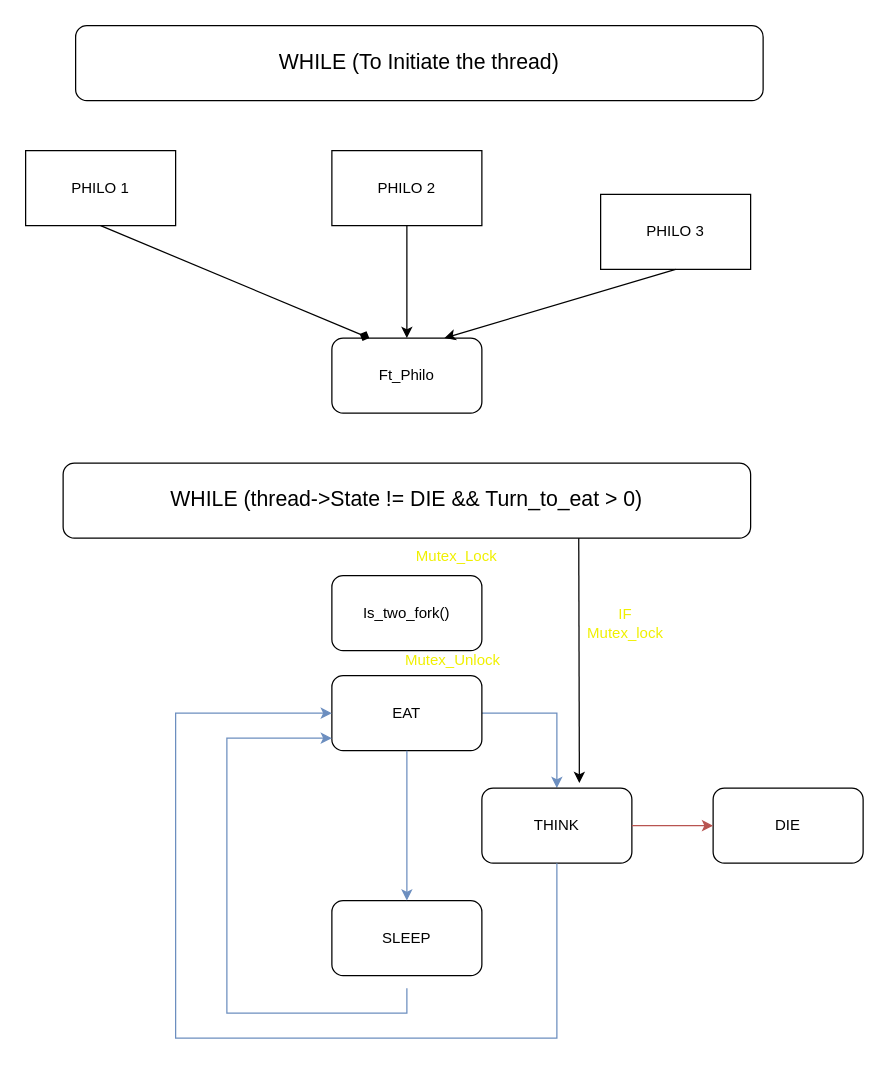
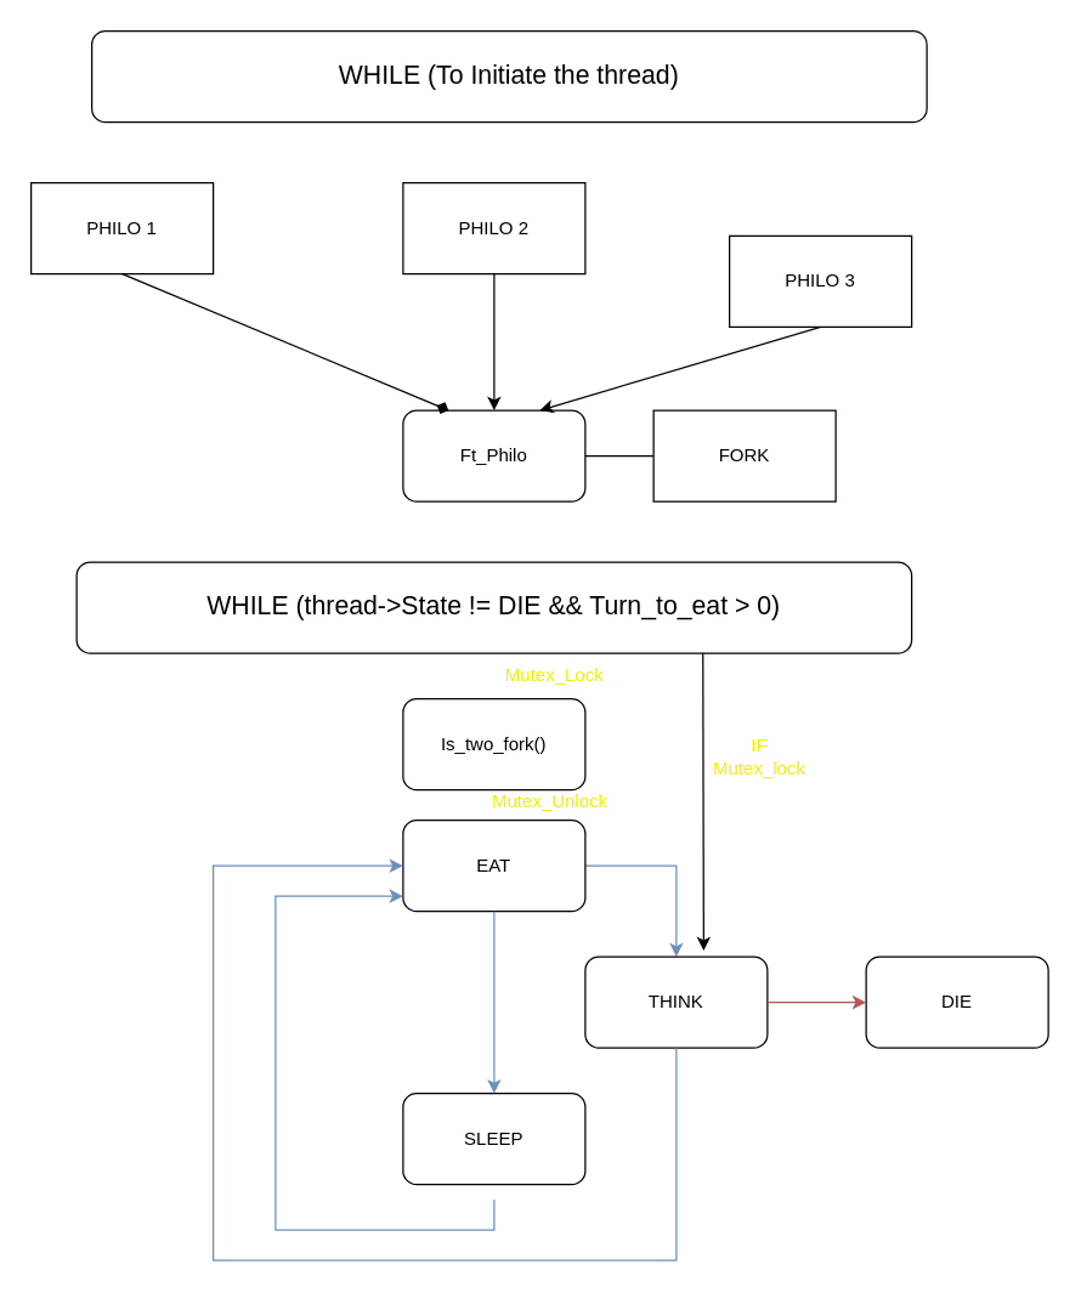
  <mxCell id="0" />
  <mxCell id="1" parent="0" />
  <mxCell id="2" value="PHILO 1" style="whiteSpace=wrap;html=1;" vertex="1" parent="1"><mxGeometry x="20" y="120" width="120" height="60" as="geometry" /></mxCell>
  <mxCell id="3" value="PHILO 2" style="whiteSpace=wrap;html=1;" vertex="1" parent="1"><mxGeometry x="265" y="120" width="120" height="60" as="geometry" /></mxCell>
  <mxCell id="4" value="PHILO 3" style="whiteSpace=wrap;html=1;" vertex="1" parent="1"><mxGeometry x="480" y="155" width="120" height="60" as="geometry" /></mxCell>
  <mxCell id="5" style="edgeStyle=orthogonalEdgeStyle;rounded=0;orthogonalLoop=1;jettySize=auto;html=1;exitX=1;exitY=0.5;exitDx=0;exitDy=0;entryX=0.5;entryY=0;entryDx=0;entryDy=0;endArrow=classic;endFill=1;startArrow=none;startFill=0;fillColor=#dae8fc;strokeColor=#6c8ebf;" edge="1" parent="1" source="7" target="9"><mxGeometry relative="1" as="geometry"><mxPoint x="510" y="570" as="targetPoint" /></mxGeometry></mxCell>
  <mxCell id="6" value="Ft_Philo" style="rounded=1;whiteSpace=wrap;html=1;" vertex="1" parent="1"><mxGeometry x="265" y="270" width="120" height="60" as="geometry" /></mxCell>
  <mxCell id="7" value="EAT" style="rounded=1;whiteSpace=wrap;html=1;" vertex="1" parent="1"><mxGeometry x="265" y="540" width="120" height="60" as="geometry" /></mxCell>
  <mxCell id="8" value="SLEEP" style="rounded=1;whiteSpace=wrap;html=1;" vertex="1" parent="1"><mxGeometry x="265" y="720" width="120" height="60" as="geometry" /></mxCell>
  <mxCell id="9" value="THINK" style="rounded=1;whiteSpace=wrap;html=1;" vertex="1" parent="1"><mxGeometry x="385" y="630" width="120" height="60" as="geometry" /></mxCell>
  <mxCell id="10" style="edgeStyle=orthogonalEdgeStyle;rounded=0;orthogonalLoop=1;jettySize=auto;html=1;exitX=0.5;exitY=1;exitDx=0;exitDy=0;entryX=0.5;entryY=0;entryDx=0;entryDy=0;fillColor=#dae8fc;strokeColor=#6c8ebf;" edge="1" parent="1" source="7" target="8"><mxGeometry relative="1" as="geometry"><mxPoint x="300" y="690" as="targetPoint" /><mxPoint x="240" y="630" as="sourcePoint" /></mxGeometry></mxCell>
  <mxCell id="11" style="edgeStyle=orthogonalEdgeStyle;rounded=0;orthogonalLoop=1;jettySize=auto;html=1;exitX=0.5;exitY=1;exitDx=0;exitDy=0;fillColor=#dae8fc;strokeColor=#6c8ebf;" edge="1" parent="1" target="7"><mxGeometry relative="1" as="geometry"><mxPoint x="260" y="580" as="targetPoint" /><mxPoint x="325" y="790" as="sourcePoint" /><Array as="points"><mxPoint x="325" y="810" /><mxPoint x="181" y="810" /><mxPoint x="181" y="590" /></Array></mxGeometry></mxCell>
  <mxCell id="12" style="edgeStyle=orthogonalEdgeStyle;rounded=0;orthogonalLoop=1;jettySize=auto;html=1;exitX=0.5;exitY=1;exitDx=0;exitDy=0;entryX=0;entryY=0.5;entryDx=0;entryDy=0;fillColor=#dae8fc;strokeColor=#6c8ebf;" edge="1" parent="1" source="9" target="7"><mxGeometry relative="1" as="geometry"><mxPoint x="349" y="610" as="targetPoint" /><mxPoint x="409" y="810" as="sourcePoint" /><Array as="points"><mxPoint x="445" y="830" /><mxPoint x="140" y="830" /><mxPoint x="140" y="570" /></Array></mxGeometry></mxCell>
  <mxCell id="13" value="DIE" style="rounded=1;whiteSpace=wrap;html=1;" vertex="1" parent="1"><mxGeometry x="570" y="630" width="120" height="60" as="geometry" /></mxCell>
  <mxCell id="14" value="" style="endArrow=classic;html=1;rounded=0;exitX=1;exitY=0.5;exitDx=0;exitDy=0;entryX=0;entryY=0.5;entryDx=0;entryDy=0;fillColor=#f8cecc;strokeColor=#b85450;" edge="1" parent="1" source="9" target="13"><mxGeometry width="50" height="50" relative="1" as="geometry"><mxPoint x="530" y="640" as="sourcePoint" /><mxPoint x="580" y="590" as="targetPoint" /></mxGeometry></mxCell>
  <mxCell id="15" value="WHILE (thread-&amp;gt;State != DIE &amp;amp;&amp;amp; Turn_to_eat &amp;gt; 0)" style="rounded=1;whiteSpace=wrap;html=1;fontSize=17;" vertex="1" parent="1"><mxGeometry x="50" y="370" width="550" height="60" as="geometry" /></mxCell>
  <mxCell id="16" value="" style="endArrow=diamond;html=1;rounded=0;exitX=0.5;exitY=1;exitDx=0;exitDy=0;entryX=0.25;entryY=0;entryDx=0;entryDy=0;" edge="1" parent="1" source="2" target="6"><mxGeometry width="50" height="50" relative="1" as="geometry"><mxPoint x="300" y="340" as="sourcePoint" /><mxPoint x="350" y="290" as="targetPoint" /></mxGeometry></mxCell>
  <mxCell id="17" value="" style="endArrow=classic;html=1;rounded=0;exitX=0.5;exitY=1;exitDx=0;exitDy=0;entryX=0.75;entryY=0;entryDx=0;entryDy=0;" edge="1" parent="1" source="4" target="6"><mxGeometry width="50" height="50" relative="1" as="geometry"><mxPoint x="90" y="190" as="sourcePoint" /><mxPoint x="305" y="280" as="targetPoint" /></mxGeometry></mxCell>
  <mxCell id="18" value="" style="endArrow=classic;html=1;rounded=0;exitX=0.5;exitY=1;exitDx=0;exitDy=0;entryX=0.5;entryY=0;entryDx=0;entryDy=0;" edge="1" parent="1" source="3" target="6"><mxGeometry width="50" height="50" relative="1" as="geometry"><mxPoint x="300" y="400" as="sourcePoint" /><mxPoint x="350" y="350" as="targetPoint" /></mxGeometry></mxCell>
  <mxCell id="19" value="WHILE (To Initiate the thread)" style="rounded=1;whiteSpace=wrap;html=1;fontSize=17;" vertex="1" parent="1"><mxGeometry x="60" y="20" width="550" height="60" as="geometry" /></mxCell>
+ <mxCell id="20" value="FORK" style="whiteSpace=wrap;html=1;" vertex="1" parent="1"><mxGeometry x="430" y="270" width="120" height="60" as="geometry" /></mxCell>
+ <mxCell id="21" value="" style="endArrow=none;html=1;rounded=0;entryX=0;entryY=0.5;entryDx=0;entryDy=0;exitX=1;exitY=0.5;exitDx=0;exitDy=0;" edge="1" parent="1" source="6" target="20"><mxGeometry width="50" height="50" relative="1" as="geometry"><mxPoint x="170" y="360" as="sourcePoint" /><mxPoint x="220" y="310" as="targetPoint" /></mxGeometry></mxCell>
  <mxCell id="22" value="Is_two_fork()" style="rounded=1;whiteSpace=wrap;html=1;" vertex="1" parent="1"><mxGeometry x="265" y="460" width="120" height="60" as="geometry" /></mxCell>
  <mxCell id="23" value="" style="endArrow=classic;html=1;rounded=0;exitX=0.75;exitY=1;exitDx=0;exitDy=0;" edge="1" parent="1" source="15"><mxGeometry width="50" height="50" relative="1" as="geometry"><mxPoint x="240" y="560" as="sourcePoint" /><mxPoint x="463" y="626" as="targetPoint" /></mxGeometry></mxCell>
  <mxCell id="24" value="Mutex_Lock" style="text;html=1;align=center;verticalAlign=middle;whiteSpace=wrap;rounded=0;fontColor=#F0F000;" vertex="1" parent="1"><mxGeometry x="335" y="430" width="60" height="30" as="geometry" /></mxCell>
  <mxCell id="25" value="Mutex_Unlock" style="text;html=1;align=center;verticalAlign=middle;whiteSpace=wrap;rounded=0;fontColor=#F0F000;" vertex="1" parent="1"><mxGeometry x="332" y="513" width="60" height="30" as="geometry" /></mxCell>
  <mxCell id="26" value="IF Mutex_lock" style="text;html=1;align=center;verticalAlign=middle;whiteSpace=wrap;rounded=0;fontColor=#F0F000;" vertex="1" parent="1"><mxGeometry x="470" y="483" width="60" height="30" as="geometry" /></mxCell>
